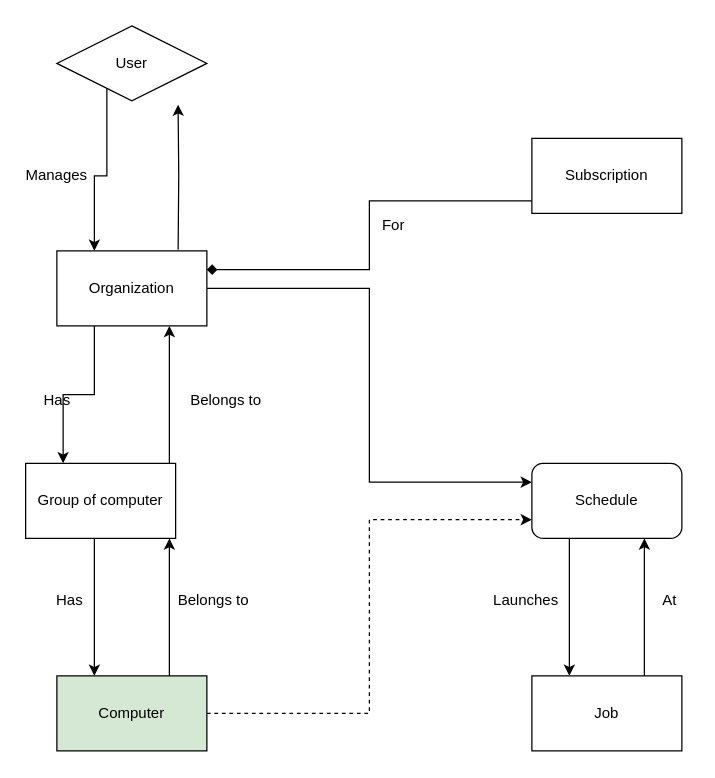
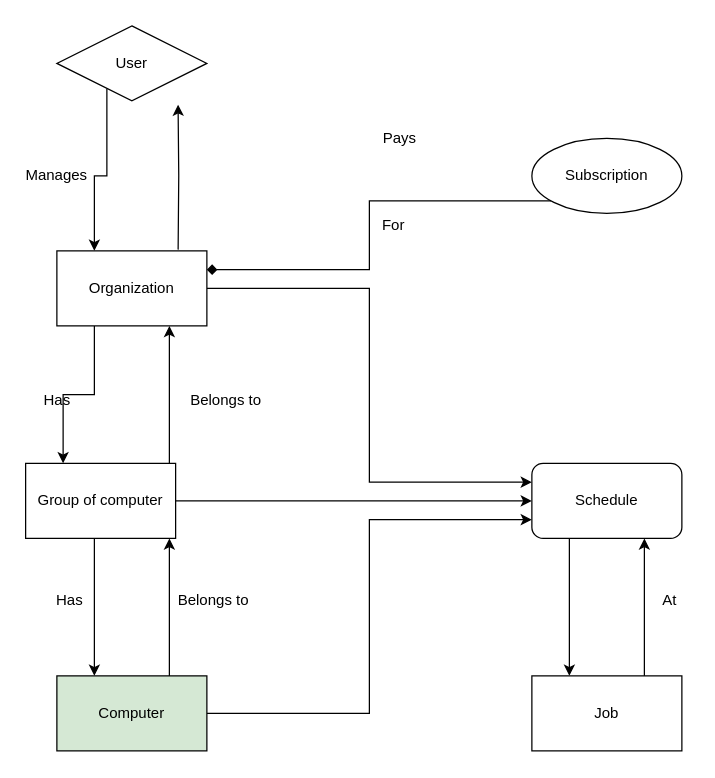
  <mxCell id="0" />
  <mxCell id="1" parent="0" />
  <mxCell id="2" style="edgeStyle=orthogonalEdgeStyle;rounded=0;orthogonalLoop=1;jettySize=auto;html=1;entryX=0.25;entryY=0;entryDx=0;entryDy=0;exitX=0.25;exitY=1;exitDx=0;exitDy=0;" edge="1" parent="1" source="3" target="7"><mxGeometry relative="1" as="geometry" /></mxCell>
  <mxCell id="3" value="User" style="rhombus;whiteSpace=wrap;html=1;" vertex="1" parent="1"><mxGeometry x="45" y="20" width="120" height="60" as="geometry" /></mxCell>
  <mxCell id="4" style="edgeStyle=orthogonalEdgeStyle;rounded=0;orthogonalLoop=1;jettySize=auto;html=1;entryX=0.808;entryY=1.05;entryDx=0;entryDy=0;entryPerimeter=0;" edge="1" parent="1" target="3"><mxGeometry relative="1" as="geometry"><mxPoint x="142" y="199" as="sourcePoint" /></mxGeometry></mxCell>
  <mxCell id="5" style="edgeStyle=orthogonalEdgeStyle;rounded=0;orthogonalLoop=1;jettySize=auto;html=1;entryX=0.25;entryY=0;entryDx=0;entryDy=0;exitX=0.25;exitY=1;exitDx=0;exitDy=0;" edge="1" parent="1" source="7" target="12"><mxGeometry relative="1" as="geometry" /></mxCell>
  <mxCell id="6" style="edgeStyle=orthogonalEdgeStyle;rounded=0;orthogonalLoop=1;jettySize=auto;html=1;entryX=0;entryY=0.25;entryDx=0;entryDy=0;" edge="1" parent="1" source="7" target="21"><mxGeometry relative="1" as="geometry" /></mxCell>
  <mxCell id="7" value="Organization" style="whiteSpace=wrap;html=1;" vertex="1" parent="1"><mxGeometry x="45" y="200" width="120" height="60" as="geometry" /></mxCell>
  <mxCell id="8" value="Manages" style="text;html=1;strokeColor=none;fillColor=none;align=center;verticalAlign=middle;whiteSpace=wrap;rounded=0;" vertex="1" parent="1"><mxGeometry x="25" y="130" width="40" height="20" as="geometry" /></mxCell>
  <mxCell id="9" value="" style="edgeStyle=orthogonalEdgeStyle;rounded=0;orthogonalLoop=1;jettySize=auto;html=1;" edge="1" parent="1" source="12" target="7"><mxGeometry relative="1" as="geometry"><Array as="points"><mxPoint x="135" y="320" /><mxPoint x="135" y="320" /></Array></mxGeometry></mxCell>
  <mxCell id="10" value="" style="edgeStyle=orthogonalEdgeStyle;rounded=0;orthogonalLoop=1;jettySize=auto;html=1;" edge="1" parent="1" source="12" target="15"><mxGeometry relative="1" as="geometry"><Array as="points"><mxPoint x="75" y="480" /><mxPoint x="75" y="480" /></Array></mxGeometry></mxCell>
+ <mxCell id="11" value="" style="edgeStyle=orthogonalEdgeStyle;rounded=0;orthogonalLoop=1;jettySize=auto;html=1;entryX=0;entryY=0.5;entryDx=0;entryDy=0;" edge="1" parent="1" source="12" target="21"><mxGeometry relative="1" as="geometry"><mxPoint x="245" y="400" as="targetPoint" /></mxGeometry></mxCell>
  <mxCell id="12" value="Group of computer" style="rounded=0;whiteSpace=wrap;html=1;" vertex="1" parent="1"><mxGeometry x="20" y="370" width="120" height="60" as="geometry" /></mxCell>
  <mxCell id="13" value="" style="edgeStyle=orthogonalEdgeStyle;rounded=0;orthogonalLoop=1;jettySize=auto;html=1;" edge="1" parent="1" source="15" target="12"><mxGeometry relative="1" as="geometry"><Array as="points"><mxPoint x="135" y="480" /><mxPoint x="135" y="480" /></Array></mxGeometry></mxCell>
- <mxCell id="14" style="edgeStyle=orthogonalEdgeStyle;rounded=0;orthogonalLoop=1;jettySize=auto;html=1;entryX=0;entryY=0.75;entryDx=0;entryDy=0;dashed=1;" edge="1" parent="1" source="15" target="21"><mxGeometry relative="1" as="geometry" /></mxCell>
+ <mxCell id="14" style="edgeStyle=orthogonalEdgeStyle;rounded=0;orthogonalLoop=1;jettySize=auto;html=1;entryX=0;entryY=0.75;entryDx=0;entryDy=0;" edge="1" parent="1" source="15" target="21"><mxGeometry relative="1" as="geometry" /></mxCell>
  <mxCell id="15" value="Computer" style="whiteSpace=wrap;html=1;fillColor=#d5e8d4;" vertex="1" parent="1"><mxGeometry x="45" y="540" width="120" height="60" as="geometry" /></mxCell>
  <mxCell id="16" value="Has" style="text;html=1;align=center;verticalAlign=middle;resizable=0;points=[];autosize=1;" vertex="1" parent="1"><mxGeometry x="25" y="310" width="40" height="20" as="geometry" /></mxCell>
  <mxCell id="17" value="Belongs to" style="text;html=1;align=center;verticalAlign=middle;resizable=0;points=[];autosize=1;" vertex="1" parent="1"><mxGeometry x="145" y="310" width="70" height="20" as="geometry" /></mxCell>
  <mxCell id="18" value="Has" style="text;html=1;align=center;verticalAlign=middle;resizable=0;points=[];autosize=1;" vertex="1" parent="1"><mxGeometry x="35" y="470" width="40" height="20" as="geometry" /></mxCell>
  <mxCell id="19" value="Belongs to" style="text;html=1;align=center;verticalAlign=middle;resizable=0;points=[];autosize=1;" vertex="1" parent="1"><mxGeometry x="135" y="470" width="70" height="20" as="geometry" /></mxCell>
  <mxCell id="20" style="edgeStyle=orthogonalEdgeStyle;rounded=0;orthogonalLoop=1;jettySize=auto;html=1;entryX=0.25;entryY=0;entryDx=0;entryDy=0;" edge="1" parent="1" source="21" target="23"><mxGeometry relative="1" as="geometry"><Array as="points"><mxPoint x="455" y="460" /><mxPoint x="455" y="460" /></Array></mxGeometry></mxCell>
  <mxCell id="21" value="Schedule" style="whiteSpace=wrap;html=1;rounded=1;" vertex="1" parent="1"><mxGeometry x="425" y="370" width="120" height="60" as="geometry" /></mxCell>
  <mxCell id="22" value="" style="edgeStyle=orthogonalEdgeStyle;rounded=0;orthogonalLoop=1;jettySize=auto;html=1;" edge="1" parent="1" source="23" target="21"><mxGeometry relative="1" as="geometry"><Array as="points"><mxPoint x="515" y="480" /><mxPoint x="515" y="480" /></Array></mxGeometry></mxCell>
  <mxCell id="23" value="Job" style="whiteSpace=wrap;html=1;" vertex="1" parent="1"><mxGeometry x="425" y="540" width="120" height="60" as="geometry" /></mxCell>
- <mxCell id="24" value="Launches" style="text;html=1;align=center;verticalAlign=middle;resizable=0;points=[];autosize=1;" vertex="1" parent="1"><mxGeometry x="385" y="470" width="70" height="20" as="geometry" /></mxCell>
  <mxCell id="25" value="At" style="text;html=1;align=center;verticalAlign=middle;resizable=0;points=[];autosize=1;" vertex="1" parent="1"><mxGeometry x="520" y="470" width="30" height="20" as="geometry" /></mxCell>
  <mxCell id="26" style="edgeStyle=orthogonalEdgeStyle;rounded=0;orthogonalLoop=1;jettySize=auto;html=1;entryX=1;entryY=0.25;entryDx=0;entryDy=0;endArrow=diamond;" edge="1" parent="1" source="27" target="7"><mxGeometry relative="1" as="geometry"><Array as="points"><mxPoint x="295" y="160" /><mxPoint x="295" y="215" /></Array></mxGeometry></mxCell>
- <mxCell id="27" value="Subscription" style="whiteSpace=wrap;html=1;" vertex="1" parent="1"><mxGeometry x="425" y="110" width="120" height="60" as="geometry" /></mxCell>
+ <mxCell id="27" value="Subscription" style="ellipse;whiteSpace=wrap;html=1;" vertex="1" parent="1"><mxGeometry x="425" y="110" width="120" height="60" as="geometry" /></mxCell>
+ <mxCell id="28" value="Pays" style="text;html=1;align=center;verticalAlign=middle;resizable=0;points=[];autosize=1;" vertex="1" parent="1"><mxGeometry x="299" y="100" width="40" height="20" as="geometry" /></mxCell>
  <mxCell id="29" value="For" style="text;html=1;align=center;verticalAlign=middle;resizable=0;points=[];autosize=1;" vertex="1" parent="1"><mxGeometry x="299" y="170" width="30" height="20" as="geometry" /></mxCell>
